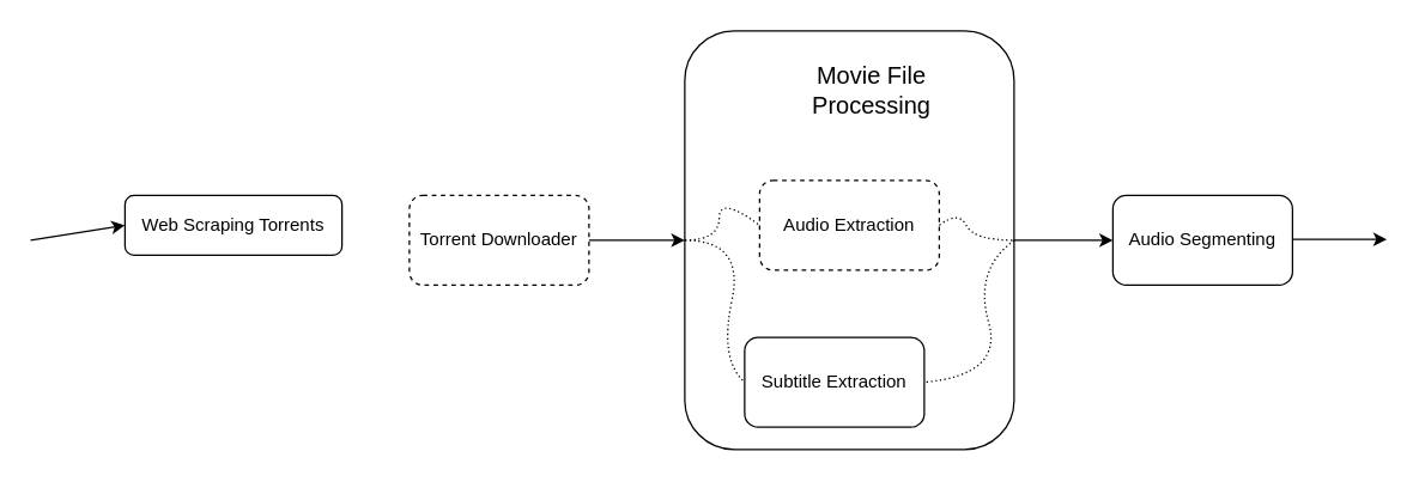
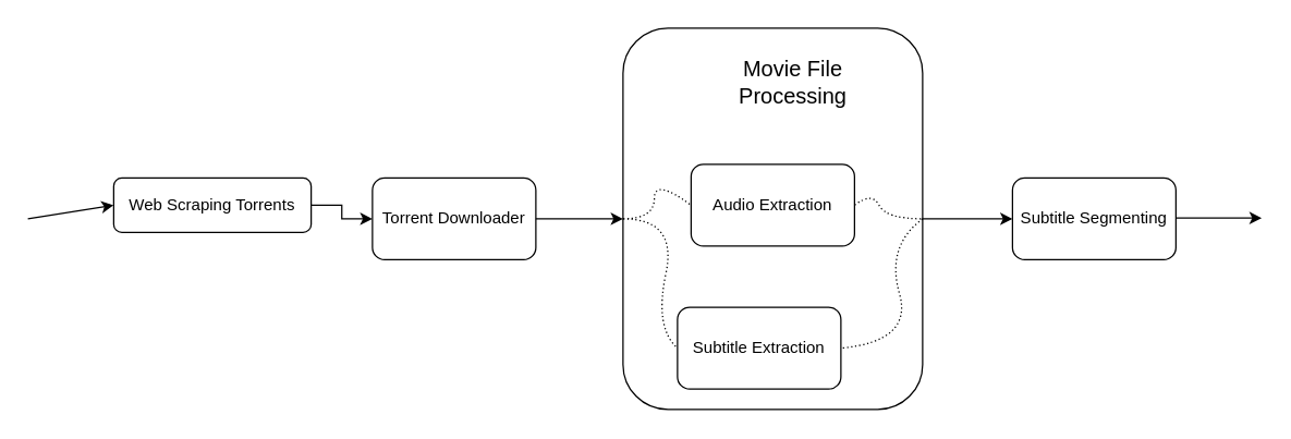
  <mxCell id="0" />
  <mxCell id="1" parent="0" />
+ <mxCell id="2" style="edgeStyle=orthogonalEdgeStyle;rounded=0;orthogonalLoop=1;jettySize=auto;html=1;entryX=0;entryY=0.5;entryDx=0;entryDy=0;" edge="1" parent="1" source="3" target="5"><mxGeometry relative="1" as="geometry" /></mxCell>
  <mxCell id="3" value="Web Scraping Torrents" style="rounded=1;whiteSpace=wrap;html=1;fillColor=none;" vertex="1" parent="1"><mxGeometry x="83" y="130" width="145" height="40" as="geometry" /></mxCell>
  <mxCell id="4" style="edgeStyle=orthogonalEdgeStyle;rounded=0;orthogonalLoop=1;jettySize=auto;html=1;entryX=0;entryY=0.5;entryDx=0;entryDy=0;" edge="1" parent="1" source="5" target="7"><mxGeometry relative="1" as="geometry" /></mxCell>
- <mxCell id="5" value="Torrent Downloader" style="rounded=1;whiteSpace=wrap;html=1;fillColor=none;dashed=1;" vertex="1" parent="1"><mxGeometry x="273" y="130" width="120" height="60" as="geometry" /></mxCell>
+ <mxCell id="5" value="Torrent Downloader" style="rounded=1;whiteSpace=wrap;html=1;fillColor=none;" vertex="1" parent="1"><mxGeometry x="273" y="130" width="120" height="60" as="geometry" /></mxCell>
  <mxCell id="6" style="edgeStyle=orthogonalEdgeStyle;rounded=0;orthogonalLoop=1;jettySize=auto;html=1;entryX=0;entryY=0.5;entryDx=0;entryDy=0;" edge="1" parent="1" source="7" target="11"><mxGeometry relative="1" as="geometry" /></mxCell>
  <mxCell id="7" value="" style="rounded=1;whiteSpace=wrap;html=1;fillColor=none;" vertex="1" parent="1"><mxGeometry x="457" y="20" width="220" height="280" as="geometry" /></mxCell>
- <mxCell id="8" value="&lt;div&gt;Audio Extraction&lt;/div&gt;" style="rounded=1;whiteSpace=wrap;html=1;fillColor=none;dashed=1;" vertex="1" parent="1"><mxGeometry x="507" y="120" width="120" height="60" as="geometry" /></mxCell>
+ <mxCell id="8" value="&lt;div&gt;Audio Extraction&lt;/div&gt;" style="rounded=1;whiteSpace=wrap;html=1;fillColor=none;" vertex="1" parent="1"><mxGeometry x="507" y="120" width="120" height="60" as="geometry" /></mxCell>
  <mxCell id="9" value="Subtitle Extraction" style="rounded=1;whiteSpace=wrap;html=1;fillColor=none;" vertex="1" parent="1"><mxGeometry x="497" y="225" width="120" height="60" as="geometry" /></mxCell>
  <mxCell id="10" value="&lt;div&gt;&lt;font style=&quot;font-size: 16px;&quot;&gt;Movie File Processing&lt;/font&gt;&lt;/div&gt;" style="text;html=1;align=center;verticalAlign=middle;whiteSpace=wrap;rounded=0;" vertex="1" parent="1"><mxGeometry x="552" y="45" width="60" height="30" as="geometry" /></mxCell>
- <mxCell id="11" value="Audio Segmenting" style="rounded=1;whiteSpace=wrap;html=1;fillColor=none;" vertex="1" parent="1"><mxGeometry x="743" y="130" width="120" height="60" as="geometry" /></mxCell>
+ <mxCell id="11" value="Subtitle Segmenting" style="rounded=1;whiteSpace=wrap;html=1;fillColor=none;" vertex="1" parent="1"><mxGeometry x="743" y="130" width="120" height="60" as="geometry" /></mxCell>
  <mxCell id="12" value="" style="curved=1;endArrow=none;html=1;rounded=0;exitX=0;exitY=0.5;exitDx=0;exitDy=0;entryX=0;entryY=0.5;entryDx=0;entryDy=0;dashed=1;dashPattern=1 2;startFill=0;" edge="1" parent="1" source="7" target="8"><mxGeometry width="50" height="50" relative="1" as="geometry"><mxPoint x="470" y="160" as="sourcePoint" /><mxPoint x="520" y="110" as="targetPoint" /><Array as="points"><mxPoint x="480" y="160" /><mxPoint x="480" y="130" /></Array></mxGeometry></mxCell>
  <mxCell id="13" value="" style="curved=1;endArrow=none;html=1;rounded=0;exitX=0;exitY=0.5;exitDx=0;exitDy=0;entryX=0;entryY=0.5;entryDx=0;entryDy=0;dashed=1;dashPattern=1 2;startFill=0;" edge="1" parent="1" source="7" target="9"><mxGeometry width="50" height="50" relative="1" as="geometry"><mxPoint x="474" y="190" as="sourcePoint" /><mxPoint x="524" y="180" as="targetPoint" /><Array as="points"><mxPoint x="497" y="160" /><mxPoint x="480" y="240" /></Array></mxGeometry></mxCell>
  <mxCell id="14" value="" style="curved=1;endArrow=none;html=1;rounded=0;exitX=1;exitY=0.5;exitDx=0;exitDy=0;entryX=1;entryY=0.5;entryDx=0;entryDy=0;dashed=1;dashPattern=1 2;startFill=0;" edge="1" parent="1" source="8" target="7"><mxGeometry width="50" height="50" relative="1" as="geometry"><mxPoint x="627" y="160" as="sourcePoint" /><mxPoint x="677" y="150" as="targetPoint" /><Array as="points"><mxPoint x="640" y="140" /><mxPoint x="650" y="160" /></Array></mxGeometry></mxCell>
  <mxCell id="15" value="" style="curved=1;endArrow=none;html=1;rounded=0;exitX=1;exitY=0.5;exitDx=0;exitDy=0;entryX=1;entryY=0.5;entryDx=0;entryDy=0;dashed=1;dashPattern=1 2;startFill=0;" edge="1" parent="1" source="7" target="9"><mxGeometry width="50" height="50" relative="1" as="geometry"><mxPoint x="627" y="180" as="sourcePoint" /><mxPoint x="677" y="250" as="targetPoint" /><Array as="points"><mxPoint x="650" y="180" /><mxPoint x="670" y="250" /></Array></mxGeometry></mxCell>
  <mxCell id="16" value="" style="endArrow=classic;html=1;rounded=0;entryX=0;entryY=0.5;entryDx=0;entryDy=0;" edge="1" parent="1" target="3"><mxGeometry width="50" height="50" relative="1" as="geometry"><mxPoint x="20" y="160" as="sourcePoint" /><mxPoint x="40" y="140" as="targetPoint" /></mxGeometry></mxCell>
  <mxCell id="17" value="" style="endArrow=classic;html=1;rounded=0;entryX=0;entryY=0.5;entryDx=0;entryDy=0;" edge="1" parent="1"><mxGeometry width="50" height="50" relative="1" as="geometry"><mxPoint x="863" y="159.41" as="sourcePoint" /><mxPoint x="926" y="159.41" as="targetPoint" /></mxGeometry></mxCell>
